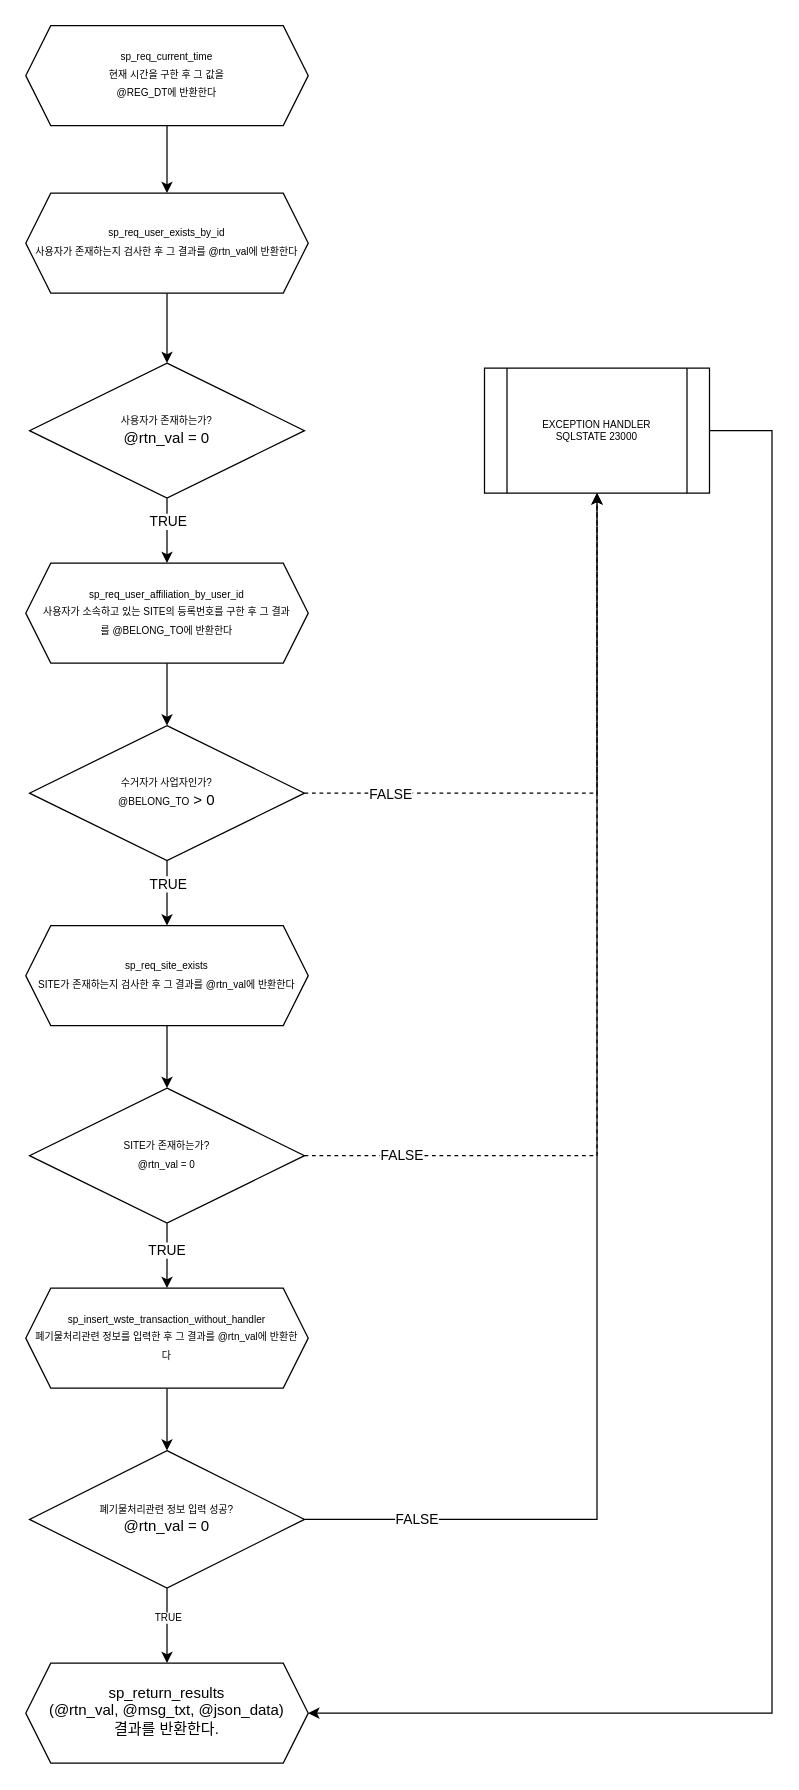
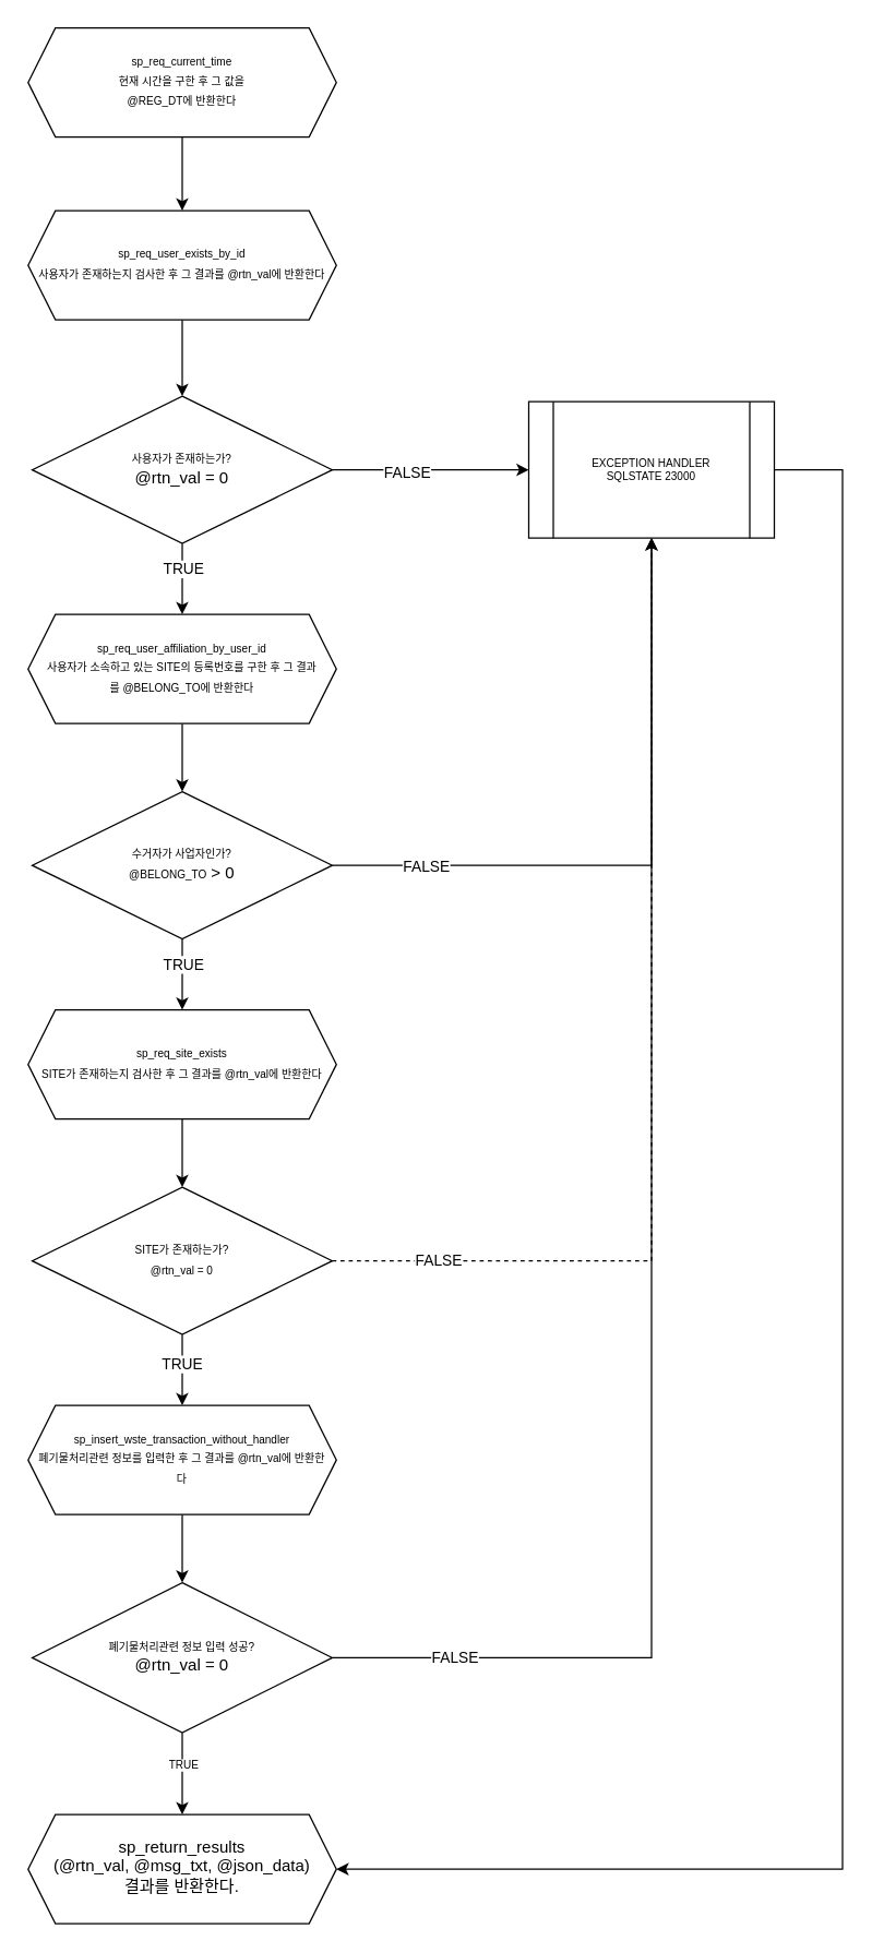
  <mxCell id="0" />
  <mxCell id="1" parent="0" />
  <mxCell id="2" value="" style="edgeStyle=orthogonalEdgeStyle;rounded=0;orthogonalLoop=1;jettySize=auto;html=1;fontSize=8;exitX=0.5;exitY=1;exitDx=0;exitDy=0;entryX=0.5;entryY=0;entryDx=0;entryDy=0;" edge="1" parent="1" source="3" target="5"><mxGeometry relative="1" as="geometry"><mxPoint x="133" y="282" as="sourcePoint" /></mxGeometry></mxCell>
  <mxCell id="3" value="&lt;font style=&quot;font-size: 8px&quot;&gt;sp_req_current_time&lt;br&gt;현재 시간을 구한 후 그 값을&lt;br&gt;@REG_DT에 반환한다&lt;/font&gt;" style="shape=hexagon;perimeter=hexagonPerimeter2;whiteSpace=wrap;html=1;fixedSize=1;shadow=0;strokeWidth=1;spacing=6;spacingTop=-4;" vertex="1" parent="1"><mxGeometry x="20" y="20" width="226" height="80" as="geometry" /></mxCell>
  <mxCell id="4" style="edgeStyle=orthogonalEdgeStyle;rounded=0;orthogonalLoop=1;jettySize=auto;html=1;fontSize=8;entryX=0.5;entryY=0;entryDx=0;entryDy=0;" edge="1" parent="1" source="5" target="18"><mxGeometry relative="1" as="geometry"><mxPoint x="157" y="270" as="targetPoint" /></mxGeometry></mxCell>
  <mxCell id="5" value="&lt;font style=&quot;font-size: 8px&quot;&gt;sp_req_user_exists_by_id&lt;br&gt;사용자가 존재하는지 검사한 후 그 결과를 @rtn_val에 반환한다&lt;/font&gt;" style="shape=hexagon;perimeter=hexagonPerimeter2;whiteSpace=wrap;html=1;fixedSize=1;shadow=0;strokeWidth=1;spacing=6;spacingTop=-4;" vertex="1" parent="1"><mxGeometry x="20" y="154" width="226" height="80" as="geometry" /></mxCell>
  <mxCell id="6" value="" style="edgeStyle=orthogonalEdgeStyle;rounded=0;orthogonalLoop=1;jettySize=auto;html=1;fontSize=8;" edge="1" parent="1" source="10" target="11"><mxGeometry relative="1" as="geometry" /></mxCell>
  <mxCell id="7" value="TRUE" style="edgeLabel;html=1;align=center;verticalAlign=middle;resizable=0;points=[];fontSize=8;" vertex="1" connectable="0" parent="6"><mxGeometry x="-0.248" relative="1" as="geometry"><mxPoint as="offset" /></mxGeometry></mxCell>
  <mxCell id="8" style="edgeStyle=orthogonalEdgeStyle;rounded=0;orthogonalLoop=1;jettySize=auto;html=1;" edge="1" parent="1" source="10" target="13"><mxGeometry relative="1" as="geometry" /></mxCell>
  <mxCell id="9" value="FALSE" style="edgeLabel;html=1;align=center;verticalAlign=middle;resizable=0;points=[];" vertex="1" connectable="0" parent="8"><mxGeometry x="-0.831" y="1" relative="1" as="geometry"><mxPoint as="offset" /></mxGeometry></mxCell>
  <mxCell id="10" value="&lt;font&gt;&lt;span style=&quot;font-size: 8px&quot;&gt;폐기물처리관련 정보 입력 성공?&lt;br&gt;&lt;/span&gt;@rtn_val = 0&lt;br&gt;&lt;/font&gt;" style="rhombus;whiteSpace=wrap;html=1;shadow=0;fontFamily=Helvetica;fontSize=12;align=center;strokeWidth=1;spacing=6;spacingTop=-4;" vertex="1" parent="1"><mxGeometry x="23" y="1160" width="220" height="110" as="geometry" /></mxCell>
  <mxCell id="11" value="sp_return_results&lt;br&gt;(@rtn_val, @msg_txt, @json_data)&lt;br&gt;결과를 반환한다." style="shape=hexagon;perimeter=hexagonPerimeter2;whiteSpace=wrap;html=1;fixedSize=1;shadow=0;strokeWidth=1;spacing=6;spacingTop=-4;" vertex="1" parent="1"><mxGeometry x="20" y="1330" width="226" height="80" as="geometry" /></mxCell>
  <mxCell id="12" style="edgeStyle=orthogonalEdgeStyle;rounded=0;orthogonalLoop=1;jettySize=auto;html=1;exitX=1;exitY=0.5;exitDx=0;exitDy=0;entryX=1;entryY=0.5;entryDx=0;entryDy=0;fontSize=8;" edge="1" parent="1" source="13" target="11"><mxGeometry relative="1" as="geometry"><Array as="points"><mxPoint x="617" y="344" /><mxPoint x="617" y="1370" /></Array><mxPoint x="246" y="2840" as="targetPoint" /></mxGeometry></mxCell>
  <mxCell id="13" value="EXCEPTION HANDLER&lt;br&gt;SQLSTATE 23000" style="shape=process;whiteSpace=wrap;html=1;backgroundOutline=1;fontSize=8;" vertex="1" parent="1"><mxGeometry x="387" y="294" width="180" height="100" as="geometry" /></mxCell>
  <mxCell id="14" value="" style="edgeStyle=orthogonalEdgeStyle;rounded=0;orthogonalLoop=1;jettySize=auto;html=1;" edge="1" parent="1" source="18" target="20"><mxGeometry relative="1" as="geometry" /></mxCell>
  <mxCell id="15" value="TRUE" style="edgeLabel;html=1;align=center;verticalAlign=middle;resizable=0;points=[];" vertex="1" connectable="0" parent="14"><mxGeometry x="-0.3" relative="1" as="geometry"><mxPoint as="offset" /></mxGeometry></mxCell>
+ <mxCell id="16" style="edgeStyle=orthogonalEdgeStyle;rounded=0;orthogonalLoop=1;jettySize=auto;html=1;entryX=0;entryY=0.5;entryDx=0;entryDy=0;" edge="1" parent="1" source="18" target="13"><mxGeometry relative="1" as="geometry" /></mxCell>
+ <mxCell id="17" value="FALSE" style="edgeLabel;html=1;align=center;verticalAlign=middle;resizable=0;points=[];" vertex="1" connectable="0" parent="16"><mxGeometry x="-0.25" y="-1" relative="1" as="geometry"><mxPoint as="offset" /></mxGeometry></mxCell>
  <mxCell id="18" value="&lt;font&gt;&lt;span style=&quot;font-size: 8px&quot;&gt;사용자가 존재하는가?&lt;br&gt;&lt;/span&gt;@rtn_val = 0&lt;br&gt;&lt;/font&gt;" style="rhombus;whiteSpace=wrap;html=1;shadow=0;fontFamily=Helvetica;fontSize=12;align=center;strokeWidth=1;spacing=6;spacingTop=-4;" vertex="1" parent="1"><mxGeometry x="23" y="290" width="220" height="108" as="geometry" /></mxCell>
  <mxCell id="19" value="" style="edgeStyle=orthogonalEdgeStyle;rounded=0;orthogonalLoop=1;jettySize=auto;html=1;" edge="1" parent="1" source="20" target="25"><mxGeometry relative="1" as="geometry" /></mxCell>
  <mxCell id="20" value="&lt;font style=&quot;font-size: 8px&quot;&gt;sp_req_user_affiliation_by_user_id&lt;br&gt;사용자가 소속하고 있는 SITE의 등록번호를 구한 후 그 결과를&amp;nbsp;@BELONG_TO에 반환한다&lt;/font&gt;" style="shape=hexagon;perimeter=hexagonPerimeter2;whiteSpace=wrap;html=1;fixedSize=1;shadow=0;strokeWidth=1;spacing=6;spacingTop=-4;" vertex="1" parent="1"><mxGeometry x="20" y="450" width="226" height="80" as="geometry" /></mxCell>
  <mxCell id="21" value="" style="edgeStyle=orthogonalEdgeStyle;rounded=0;orthogonalLoop=1;jettySize=auto;html=1;" edge="1" parent="1" source="25" target="27"><mxGeometry relative="1" as="geometry" /></mxCell>
  <mxCell id="22" value="TRUE" style="edgeLabel;html=1;align=center;verticalAlign=middle;resizable=0;points=[];" vertex="1" connectable="0" parent="21"><mxGeometry x="-0.295" relative="1" as="geometry"><mxPoint as="offset" /></mxGeometry></mxCell>
- <mxCell id="23" style="edgeStyle=orthogonalEdgeStyle;rounded=0;orthogonalLoop=1;jettySize=auto;html=1;entryX=0.5;entryY=1;entryDx=0;entryDy=0;dashed=1;" edge="1" parent="1" source="25" target="13"><mxGeometry relative="1" as="geometry" /></mxCell>
+ <mxCell id="23" style="edgeStyle=orthogonalEdgeStyle;rounded=0;orthogonalLoop=1;jettySize=auto;html=1;entryX=0.5;entryY=1;entryDx=0;entryDy=0;" edge="1" parent="1" source="25" target="13"><mxGeometry relative="1" as="geometry" /></mxCell>
  <mxCell id="24" value="FALSE" style="edgeLabel;html=1;align=center;verticalAlign=middle;resizable=0;points=[];" vertex="1" connectable="0" parent="23"><mxGeometry x="-0.712" relative="1" as="geometry"><mxPoint as="offset" /></mxGeometry></mxCell>
  <mxCell id="25" value="&lt;font&gt;&lt;span style=&quot;font-size: 8px&quot;&gt;수거자가 사업자인가?&lt;br&gt;&lt;/span&gt;&lt;span style=&quot;font-size: 8px&quot;&gt;@BELONG_TO&lt;/span&gt;&amp;nbsp;&amp;gt; 0&lt;br&gt;&lt;/font&gt;" style="rhombus;whiteSpace=wrap;html=1;shadow=0;fontFamily=Helvetica;fontSize=12;align=center;strokeWidth=1;spacing=6;spacingTop=-4;" vertex="1" parent="1"><mxGeometry x="23" y="580" width="220" height="108" as="geometry" /></mxCell>
  <mxCell id="26" value="" style="edgeStyle=orthogonalEdgeStyle;rounded=0;orthogonalLoop=1;jettySize=auto;html=1;" edge="1" parent="1" source="27" target="32"><mxGeometry relative="1" as="geometry" /></mxCell>
  <mxCell id="27" value="&lt;font style=&quot;font-size: 8px&quot;&gt;sp_req_site_exists&lt;br&gt;SITE가 존재하는지 검사한 후 그 결과를&amp;nbsp;@rtn_val에 반환한다&lt;/font&gt;" style="shape=hexagon;perimeter=hexagonPerimeter2;whiteSpace=wrap;html=1;fixedSize=1;shadow=0;strokeWidth=1;spacing=6;spacingTop=-4;" vertex="1" parent="1"><mxGeometry x="20" y="740" width="226" height="80" as="geometry" /></mxCell>
  <mxCell id="28" style="edgeStyle=orthogonalEdgeStyle;rounded=0;orthogonalLoop=1;jettySize=auto;html=1;dashed=1;" edge="1" parent="1" source="32" target="13"><mxGeometry relative="1" as="geometry" /></mxCell>
  <mxCell id="29" value="FALSE" style="edgeLabel;html=1;align=center;verticalAlign=middle;resizable=0;points=[];" vertex="1" connectable="0" parent="28"><mxGeometry x="-0.799" y="1" relative="1" as="geometry"><mxPoint as="offset" /></mxGeometry></mxCell>
  <mxCell id="30" value="" style="edgeStyle=orthogonalEdgeStyle;rounded=0;orthogonalLoop=1;jettySize=auto;html=1;" edge="1" parent="1" source="32" target="34"><mxGeometry relative="1" as="geometry" /></mxCell>
  <mxCell id="31" value="TRUE" style="edgeLabel;html=1;align=center;verticalAlign=middle;resizable=0;points=[];" vertex="1" connectable="0" parent="30"><mxGeometry x="-0.185" y="-1" relative="1" as="geometry"><mxPoint as="offset" /></mxGeometry></mxCell>
  <mxCell id="32" value="&lt;font&gt;&lt;span style=&quot;font-size: 8px&quot;&gt;SITE가 존재하는가?&lt;br&gt;&lt;/span&gt;&lt;span style=&quot;font-size: 8px&quot;&gt;@rtn_val = 0&lt;/span&gt;&lt;br&gt;&lt;/font&gt;" style="rhombus;whiteSpace=wrap;html=1;shadow=0;fontFamily=Helvetica;fontSize=12;align=center;strokeWidth=1;spacing=6;spacingTop=-4;" vertex="1" parent="1"><mxGeometry x="23" y="870" width="220" height="108" as="geometry" /></mxCell>
  <mxCell id="33" value="" style="edgeStyle=orthogonalEdgeStyle;rounded=0;orthogonalLoop=1;jettySize=auto;html=1;" edge="1" parent="1" source="34" target="10"><mxGeometry relative="1" as="geometry" /></mxCell>
  <mxCell id="34" value="&lt;font style=&quot;font-size: 8px&quot;&gt;sp_insert_wste_transaction_without_handler&lt;br&gt;폐기물처리관련 정보를 입력한 후 그 결과를&amp;nbsp;@rtn_val에 반환한다&lt;/font&gt;" style="shape=hexagon;perimeter=hexagonPerimeter2;whiteSpace=wrap;html=1;fixedSize=1;shadow=0;strokeWidth=1;spacing=6;spacingTop=-4;" vertex="1" parent="1"><mxGeometry x="20" y="1030" width="226" height="80" as="geometry" /></mxCell>
